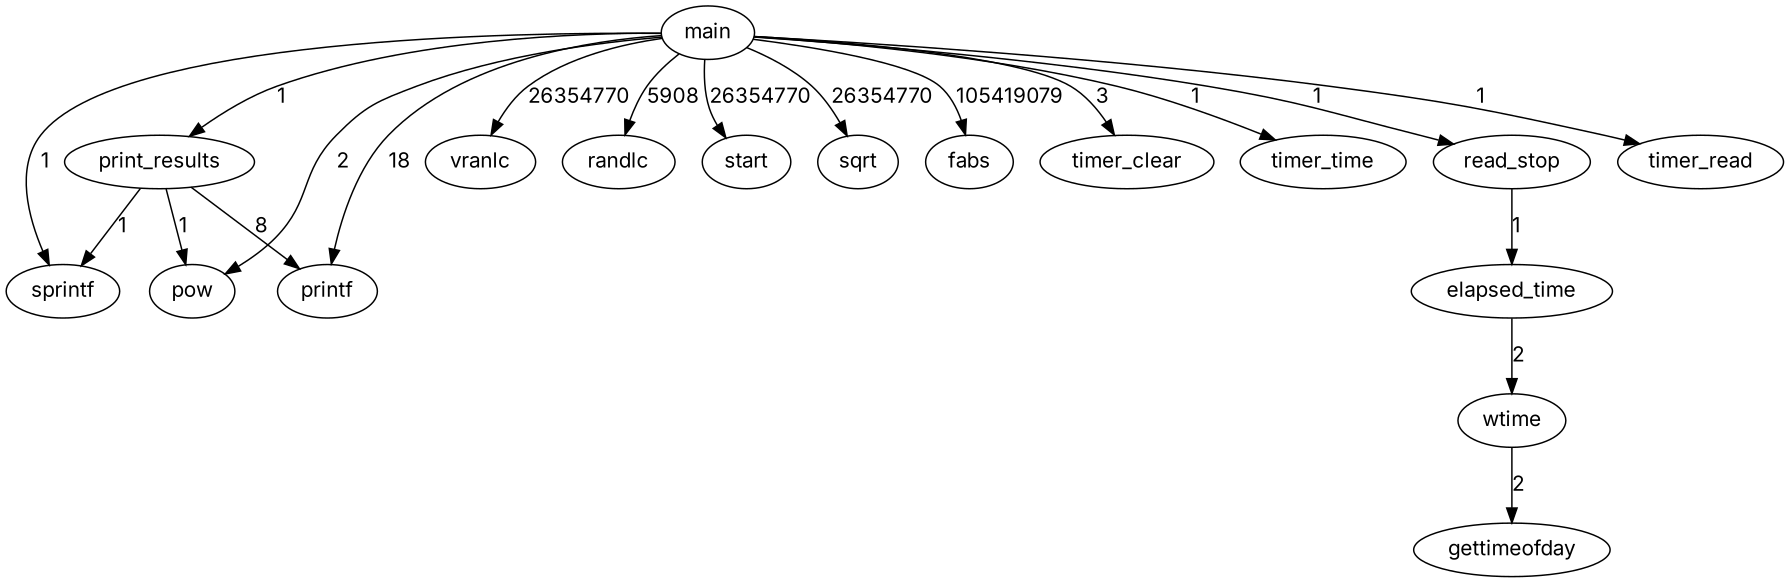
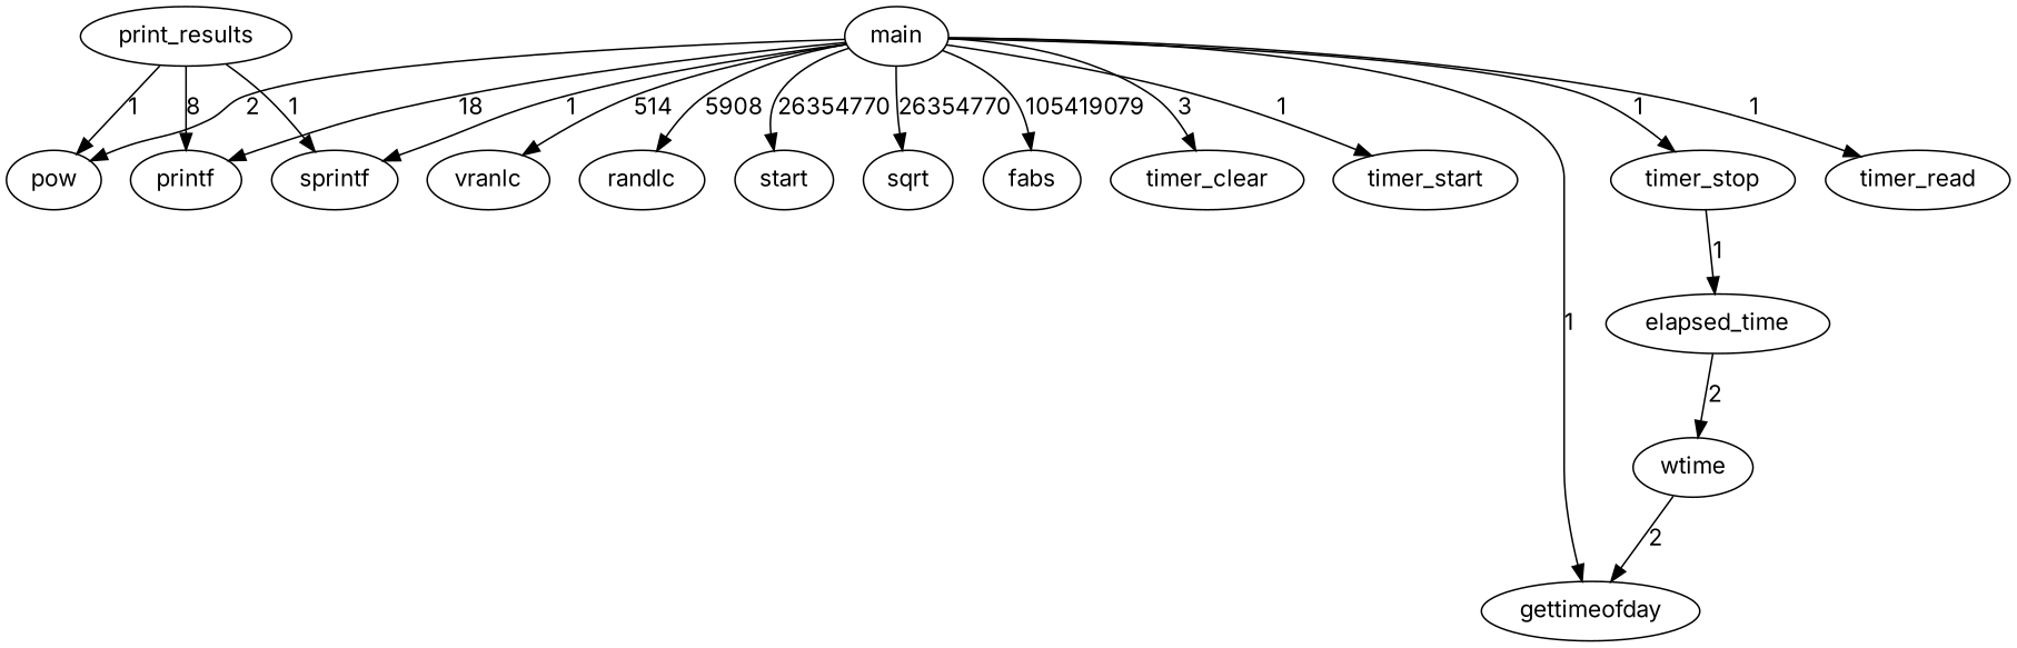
  digraph {
    fontname=Inter
    node [fontname=Inter]
    edge [fontname=Inter]
    main
    sprintf
    pow
    printf
    vranlc
    randlc
    n7 [label=start]
    sqrt
    fabs
    timer_clear
-   timer_start [label=timer_time]
-   timer_stop [label=read_stop]
+   timer_start
+   timer_stop
    timer_read
    print_results
    elapsed_time
    wtime
    gettimeofday
    main -> sprintf [label=1]
    main -> pow [label=2]
    main -> printf [label=18]
-   main -> vranlc [label=26354770]
+   main -> vranlc [label=514]
    main -> randlc [label=5908]
    main -> n7 [label=26354770]
    main -> sqrt [label=26354770]
    main -> fabs [label=105419079]
    main -> timer_clear [label=3]
    main -> timer_start [label=1]
    main -> timer_stop [label=1]
    main -> timer_read [label=1]
-   main -> print_results [label=1]
+   main -> gettimeofday [label=1]
    timer_stop -> elapsed_time [label=1]
    print_results -> sprintf [label=1]
    print_results -> pow [label=1]
    print_results -> printf [label=8]
    elapsed_time -> wtime [label=2]
    wtime -> gettimeofday [label=2]
  }
